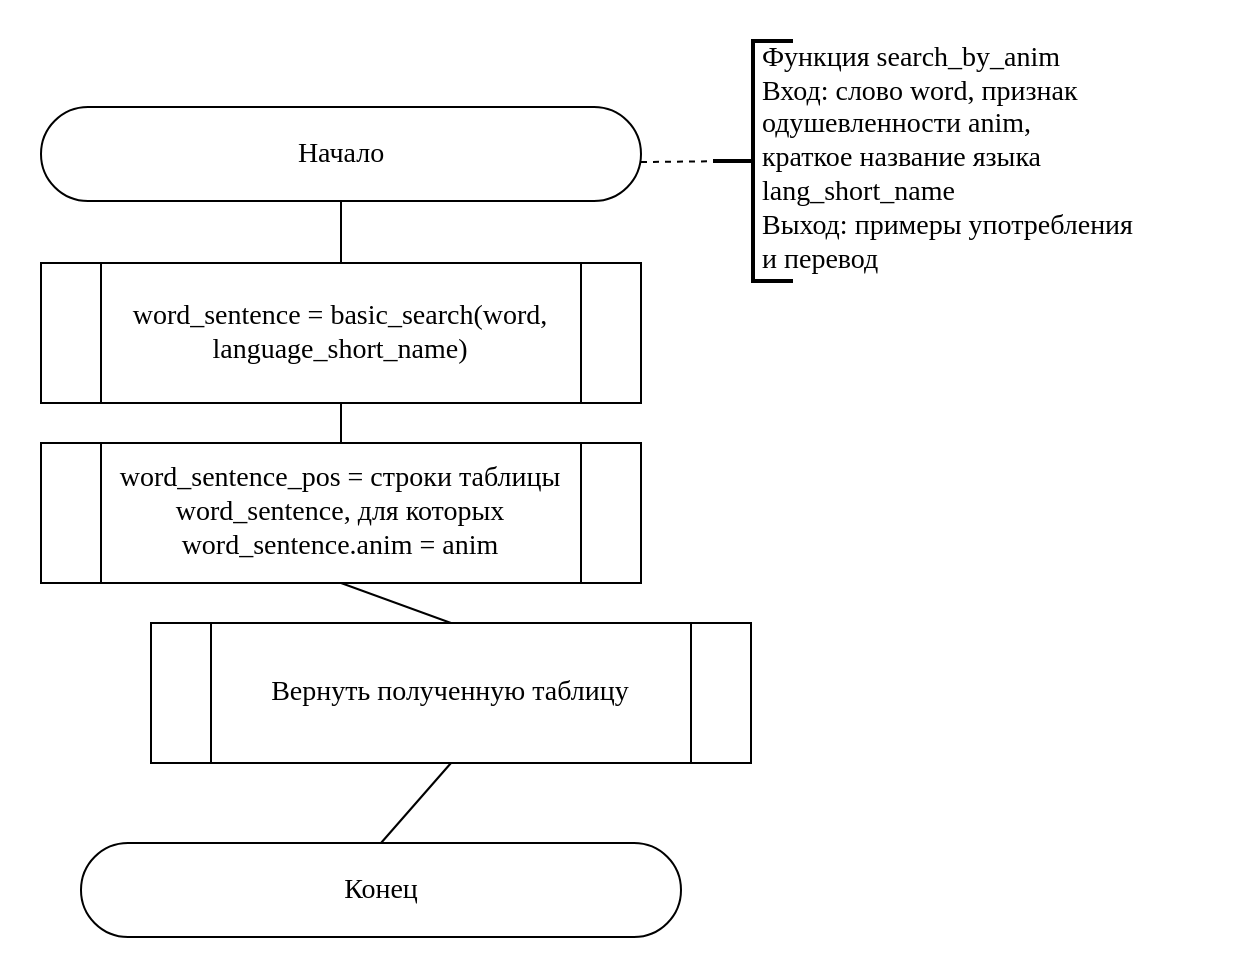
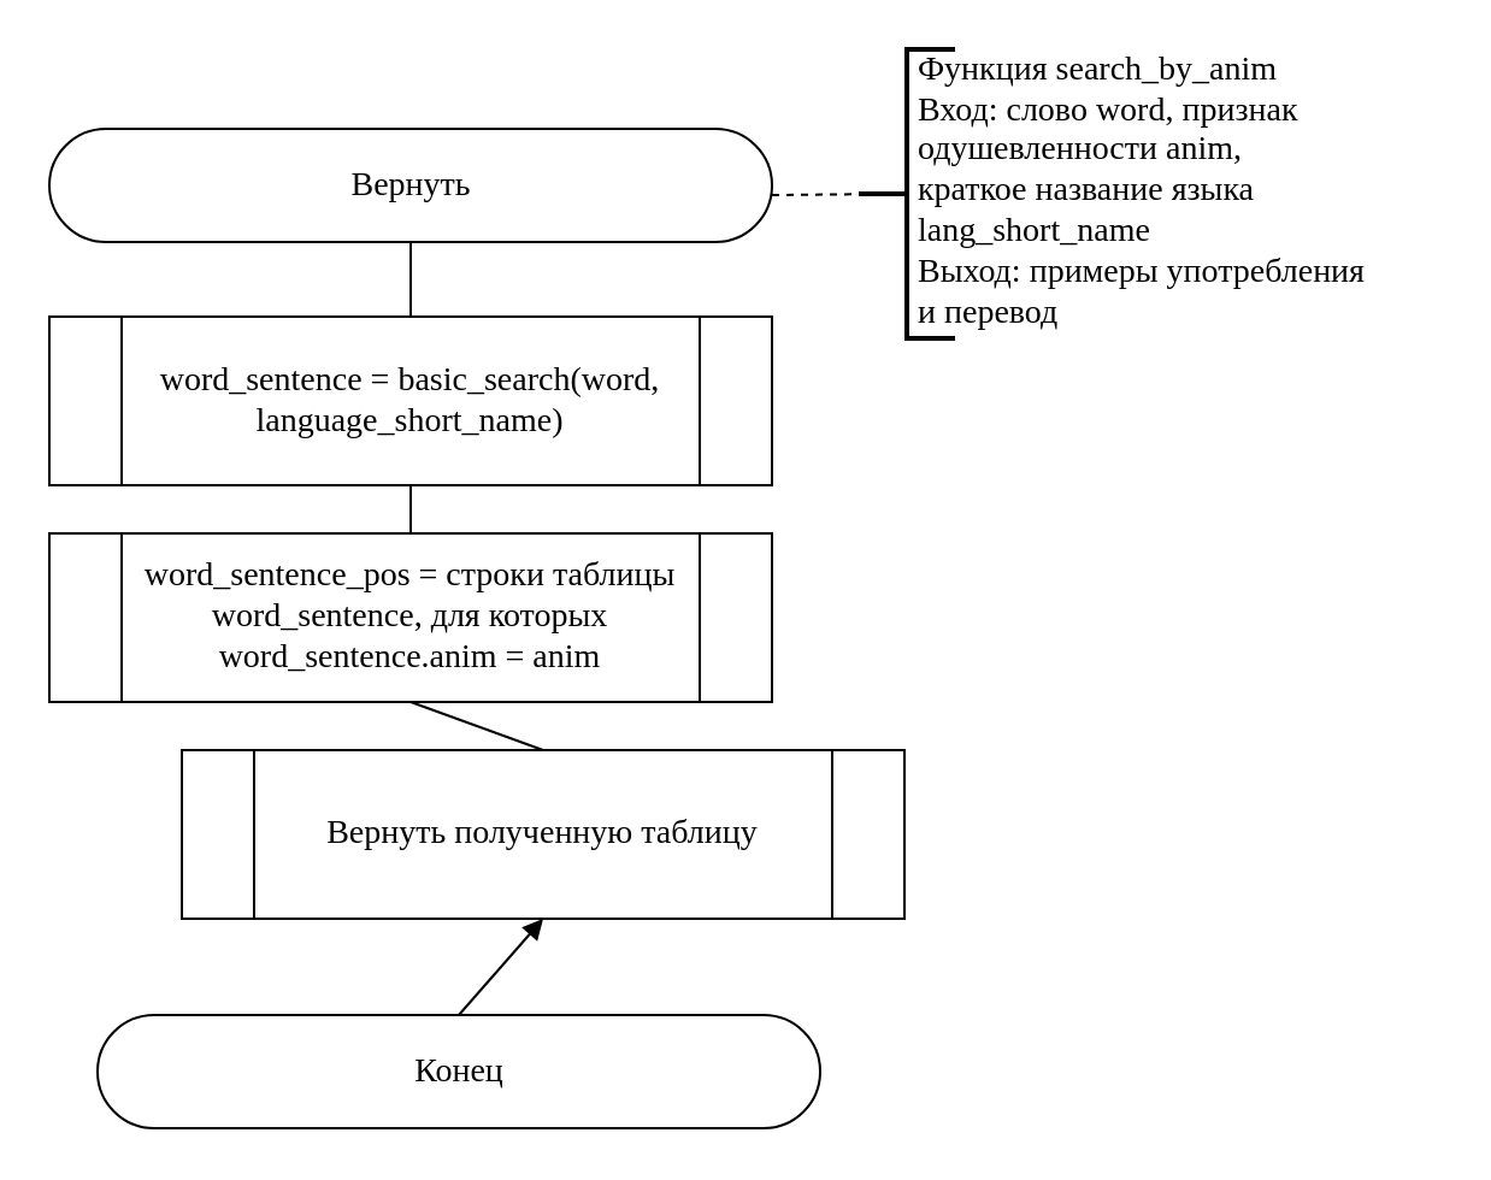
  <mxCell id="0" />
  <mxCell id="1" parent="0" />
- <mxCell id="2" value="&lt;font face=&quot;Times New Roman&quot; style=&quot;font-size: 14px;&quot;&gt;Начало&lt;/font&gt;" style="html=1;dashed=0;whitespace=wrap;shape=mxgraph.dfd.start" parent="1" vertex="1"><mxGeometry x="20" y="53" width="300" height="47" as="geometry" /></mxCell>
+ <mxCell id="2" value="&lt;font face=&quot;Times New Roman&quot; style=&quot;font-size: 14px;&quot;&gt;Вернуть&lt;/font&gt;" style="html=1;dashed=0;whitespace=wrap;shape=mxgraph.dfd.start" parent="1" vertex="1"><mxGeometry x="20" y="53" width="300" height="47" as="geometry" /></mxCell>
  <mxCell id="3" value="" style="strokeWidth=2;html=1;shape=mxgraph.flowchart.annotation_2;align=left;labelPosition=right;pointerEvents=1;fontFamily=Times New Roman;fontSize=14;" parent="1" vertex="1"><mxGeometry x="356" y="20" width="40" height="120" as="geometry" /></mxCell>
  <mxCell id="4" value="" style="endArrow=none;dashed=1;html=1;rounded=0;fontFamily=Times New Roman;fontSize=14;exitX=1;exitY=0.5;exitDx=0;exitDy=0;exitPerimeter=0;entryX=0.034;entryY=0.501;entryDx=0;entryDy=0;entryPerimeter=0;" parent="1" target="3" edge="1"><mxGeometry width="50" height="50" relative="1" as="geometry"><mxPoint x="320" y="80.5" as="sourcePoint" /><mxPoint x="436" y="119" as="targetPoint" /></mxGeometry></mxCell>
  <mxCell id="5" value="Функция search_by_anim&lt;br&gt;Вход: слово word, признак одушевленности anim,&amp;nbsp;&lt;br&gt;краткое название языка lang_short_name&lt;br&gt;Выход: примеры употребления&amp;nbsp;&lt;br&gt;и перевод" style="text;html=1;strokeColor=none;fillColor=none;align=left;verticalAlign=middle;whiteSpace=wrap;rounded=0;fontSize=14;fontFamily=Times New Roman;" parent="1" vertex="1"><mxGeometry x="379" y="49.5" width="218" height="59.5" as="geometry" /></mxCell>
  <mxCell id="6" value="" style="endArrow=none;html=1;rounded=0;fontFamily=Times New Roman;fontSize=14;entryX=0.5;entryY=0.5;entryDx=0;entryDy=23.5;entryPerimeter=0;exitX=0.5;exitY=0;exitDx=0;exitDy=0;" parent="1" source="7" target="2" edge="1"><mxGeometry width="50" height="50" relative="1" as="geometry"><mxPoint x="110" y="131" as="sourcePoint" /><mxPoint x="220" y="161" as="targetPoint" /></mxGeometry></mxCell>
  <mxCell id="7" value="word_sentence = basic_search(word, &lt;br&gt;language_short_name)" style="shape=process;whiteSpace=wrap;html=1;backgroundOutline=1;fontFamily=Times New Roman;fontSize=14;" parent="1" vertex="1"><mxGeometry x="20" y="131" width="300" height="70" as="geometry" /></mxCell>
  <mxCell id="8" value="word_sentence_pos = строки таблицы word_sentence, для которых word_sentence.anim = anim" style="shape=process;whiteSpace=wrap;html=1;backgroundOutline=1;fontFamily=Times New Roman;fontSize=14;" parent="1" vertex="1"><mxGeometry x="20" y="221" width="300" height="70" as="geometry" /></mxCell>
  <mxCell id="9" value="" style="endArrow=none;html=1;rounded=0;fontFamily=Times New Roman;fontSize=14;exitX=0.5;exitY=0;exitDx=0;exitDy=0;entryX=0.5;entryY=1;entryDx=0;entryDy=0;" parent="1" source="8" target="7" edge="1"><mxGeometry width="50" height="50" relative="1" as="geometry"><mxPoint x="170" y="231" as="sourcePoint" /><mxPoint x="220" y="181" as="targetPoint" /></mxGeometry></mxCell>
  <mxCell id="10" value="Вернуть полученную таблицу" style="shape=process;whiteSpace=wrap;html=1;backgroundOutline=1;fontFamily=Times New Roman;fontSize=14;" parent="1" vertex="1"><mxGeometry x="75" y="311" width="300" height="70" as="geometry" /></mxCell>
  <mxCell id="11" value="&lt;font face=&quot;Times New Roman&quot;&gt;&lt;span style=&quot;font-size: 14px;&quot;&gt;Конец&lt;/span&gt;&lt;/font&gt;" style="html=1;dashed=0;whitespace=wrap;shape=mxgraph.dfd.start" parent="1" vertex="1"><mxGeometry x="40" y="421" width="300" height="47" as="geometry" /></mxCell>
- <mxCell id="12" value="" style="endArrow=none;html=1;rounded=0;fontFamily=Times New Roman;fontSize=14;exitX=0.5;exitY=0.5;exitDx=0;exitDy=-23.5;exitPerimeter=0;entryX=0.5;entryY=1;entryDx=0;entryDy=0;" parent="1" source="11" target="10" edge="1"><mxGeometry width="50" height="50" relative="1" as="geometry"><mxPoint x="200" y="251" as="sourcePoint" /><mxPoint x="250" y="201" as="targetPoint" /></mxGeometry></mxCell>
+ <mxCell id="12" value="" style="endArrow=block;html=1;rounded=0;fontFamily=Times New Roman;fontSize=14;exitX=0.5;exitY=0.5;exitDx=0;exitDy=-23.5;exitPerimeter=0;entryX=0.5;entryY=1;entryDx=0;entryDy=0;" parent="1" source="11" target="10" edge="1"><mxGeometry width="50" height="50" relative="1" as="geometry"><mxPoint x="200" y="251" as="sourcePoint" /><mxPoint x="250" y="201" as="targetPoint" /></mxGeometry></mxCell>
  <mxCell id="13" value="" style="endArrow=none;html=1;rounded=0;exitX=0.5;exitY=0;exitDx=0;exitDy=0;entryX=0.5;entryY=1;entryDx=0;entryDy=0;" parent="1" source="10" edge="1"><mxGeometry width="50" height="50" relative="1" as="geometry"><mxPoint x="287" y="240" as="sourcePoint" /><mxPoint x="170" y="291" as="targetPoint" /></mxGeometry></mxCell>
